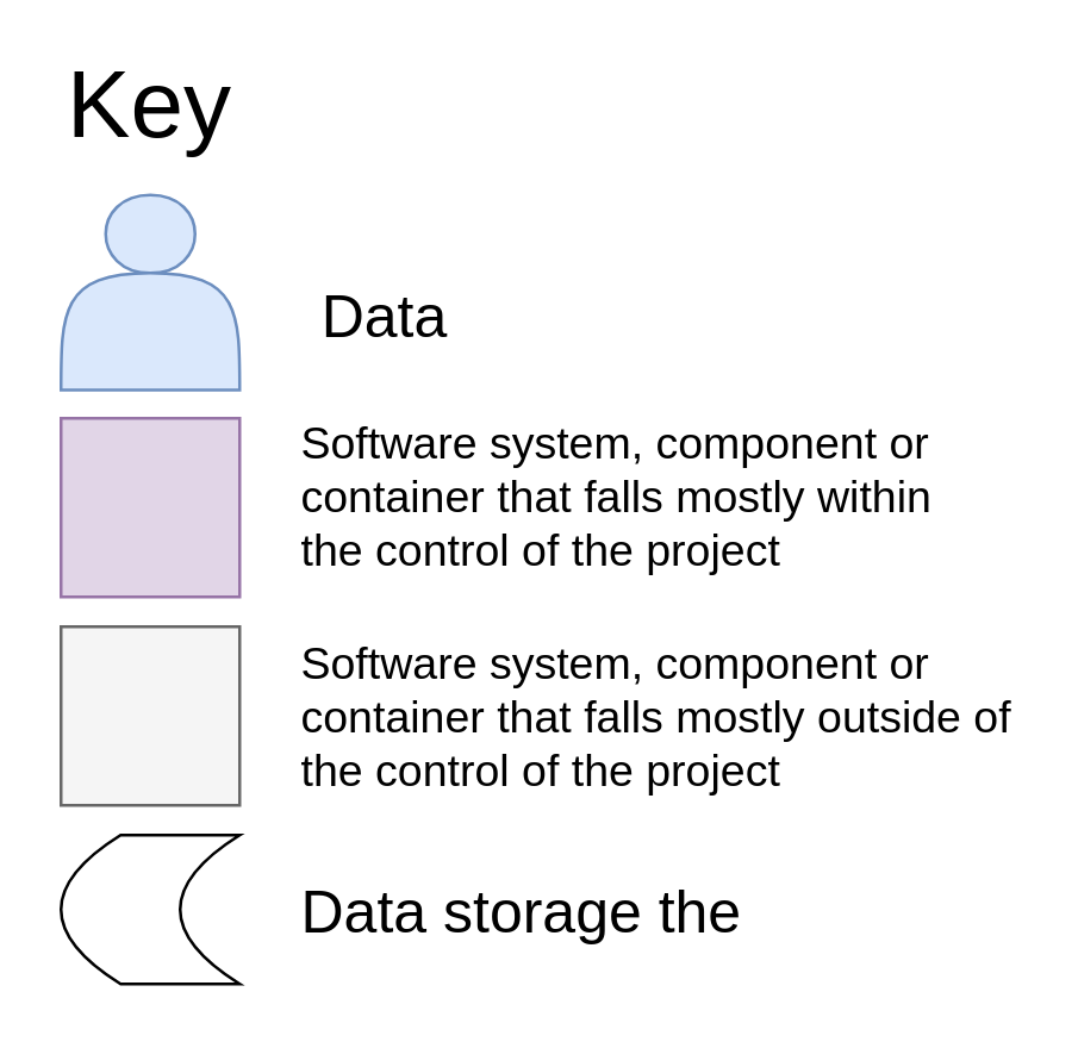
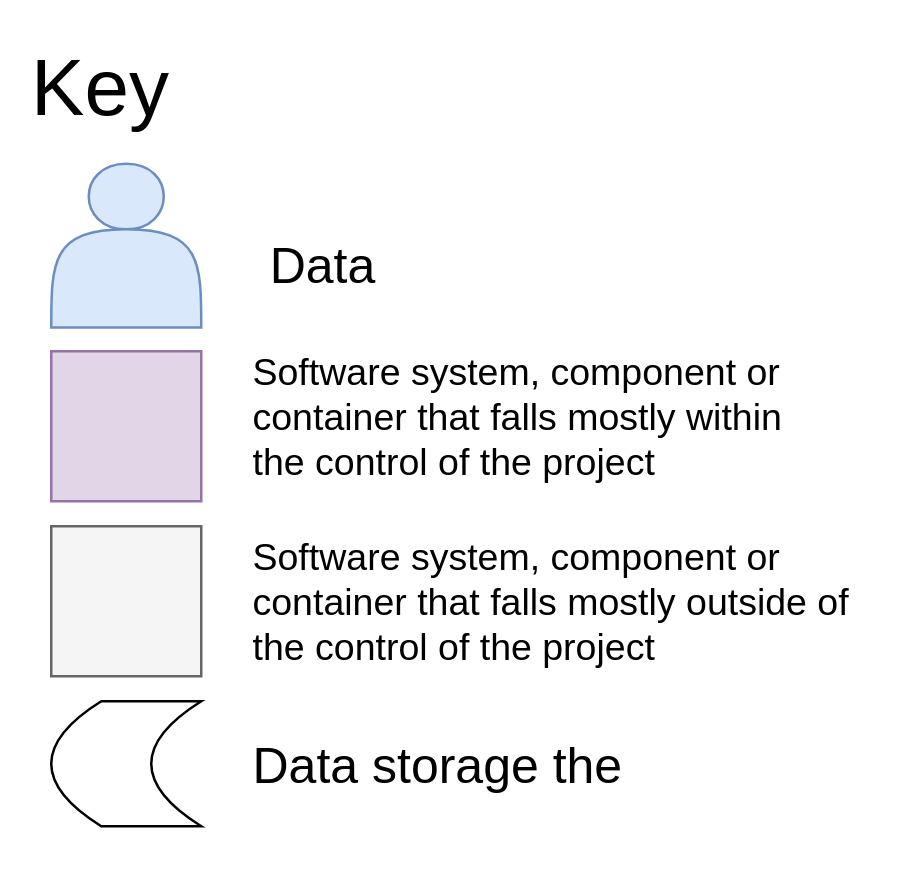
  <mxCell id="0" />
  <mxCell id="1" parent="0" />
- <mxCell id="2" value="Key" style="text;html=1;strokeColor=none;fillColor=none;align=center;verticalAlign=middle;whiteSpace=wrap;rounded=0;fontSize=32;" vertex="1" parent="1"><mxGeometry x="20" y="20" width="60" height="30" as="geometry" /></mxCell>
+ <mxCell id="2" value="Key" style="text;html=1;strokeColor=none;fillColor=none;align=center;verticalAlign=middle;whiteSpace=wrap;rounded=0;fontSize=32;" vertex="1" parent="1"><mxGeometry x="10" y="20" width="60" height="30" as="geometry" /></mxCell>
  <mxCell id="3" value="" style="shape=actor;whiteSpace=wrap;html=1;fillColor=#dae8fc;strokeColor=#6c8ebf;" vertex="1" parent="1"><mxGeometry x="20" y="65" width="60" height="65.52" as="geometry" /></mxCell>
  <mxCell id="4" value="" style="whiteSpace=wrap;html=1;aspect=fixed;fontSize=15;fillColor=#f5f5f5;fontColor=#333333;strokeColor=#666666;" vertex="1" parent="1"><mxGeometry x="20" y="210" width="60" height="60" as="geometry" /></mxCell>
  <mxCell id="5" value="" style="whiteSpace=wrap;html=1;aspect=fixed;fillColor=#e1d5e7;strokeColor=#9673a6;" vertex="1" parent="1"><mxGeometry x="20" y="140" width="60" height="60" as="geometry" /></mxCell>
  <mxCell id="6" value="" style="shape=dataStorage;whiteSpace=wrap;html=1;fixedSize=1;fontSize=32;" vertex="1" parent="1"><mxGeometry x="20" y="280" width="60" height="50" as="geometry" /></mxCell>
  <mxCell id="7" value="Data" style="text;html=1;strokeColor=none;fillColor=none;align=center;verticalAlign=middle;whiteSpace=wrap;rounded=0;fontSize=20;" vertex="1" parent="1"><mxGeometry x="99" y="90" width="60" height="30" as="geometry" /></mxCell>
  <mxCell id="8" value="Data storage the" style="text;html=1;strokeColor=none;fillColor=none;align=left;verticalAlign=middle;whiteSpace=wrap;rounded=0;fontSize=20;" vertex="1" parent="1"><mxGeometry x="99" y="290" width="211" height="30" as="geometry" /></mxCell>
  <mxCell id="9" value="Software system, component or container that falls mostly within the control of the project" style="text;html=1;strokeColor=none;fillColor=none;align=left;verticalAlign=middle;whiteSpace=wrap;rounded=0;fontSize=15;" vertex="1" parent="1"><mxGeometry x="99" y="151" width="221" height="30" as="geometry" /></mxCell>
  <mxCell id="10" value="Software system, component or container that falls mostly outside of the control of the project" style="text;html=1;strokeColor=none;fillColor=none;align=left;verticalAlign=middle;whiteSpace=wrap;rounded=0;fontSize=15;" vertex="1" parent="1"><mxGeometry x="99" y="225" width="241" height="30" as="geometry" /></mxCell>
